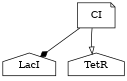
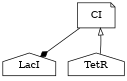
  digraph {
    node [shape=house]
    CI [shape=note]
    LacI
    TetR
    CI -> LacI [arrowhead=diamond]
-   CI -> TetR [arrowhead=onormal]
+   TetR -> CI [arrowhead=onormal]
  }
